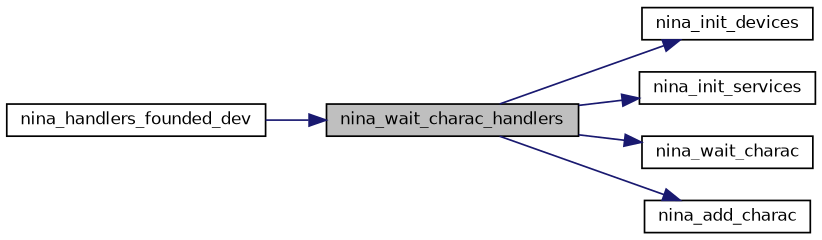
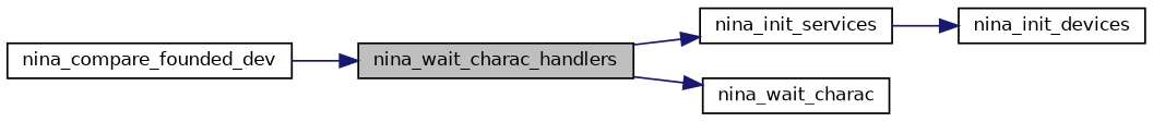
  digraph {
    rankdir=LR
    node [color=black fillcolor=white fontname=Helvetica fontsize=10 shape=record style=filled]
    edge [color=midnightblue fontname=Helvetica fontsize=10 labelfontname=Helvetica labelfontsize=10 style=solid]
    n1 [fillcolor=grey75 fontcolor=black height=0.2 label=nina_wait_charac_handlers width=0.4]
    n2 [height=0.2 label=nina_init_devices width=0.4]
    n3 [height=0.2 label=nina_init_services width=0.4]
    n4 [height=0.2 label=nina_wait_charac width=0.4]
-   n5 [height=0.2 label=nina_add_charac width=0.4]
-   n6 [height=0.2 label=nina_handlers_founded_dev width=0.4]
-   n1 -> n2
+   n6 [height=0.2 label=nina_compare_founded_dev width=0.4]
+   n3 -> n2
    n1 -> n3
    n1 -> n4
-   n1 -> n5
    n6 -> n1
  }
